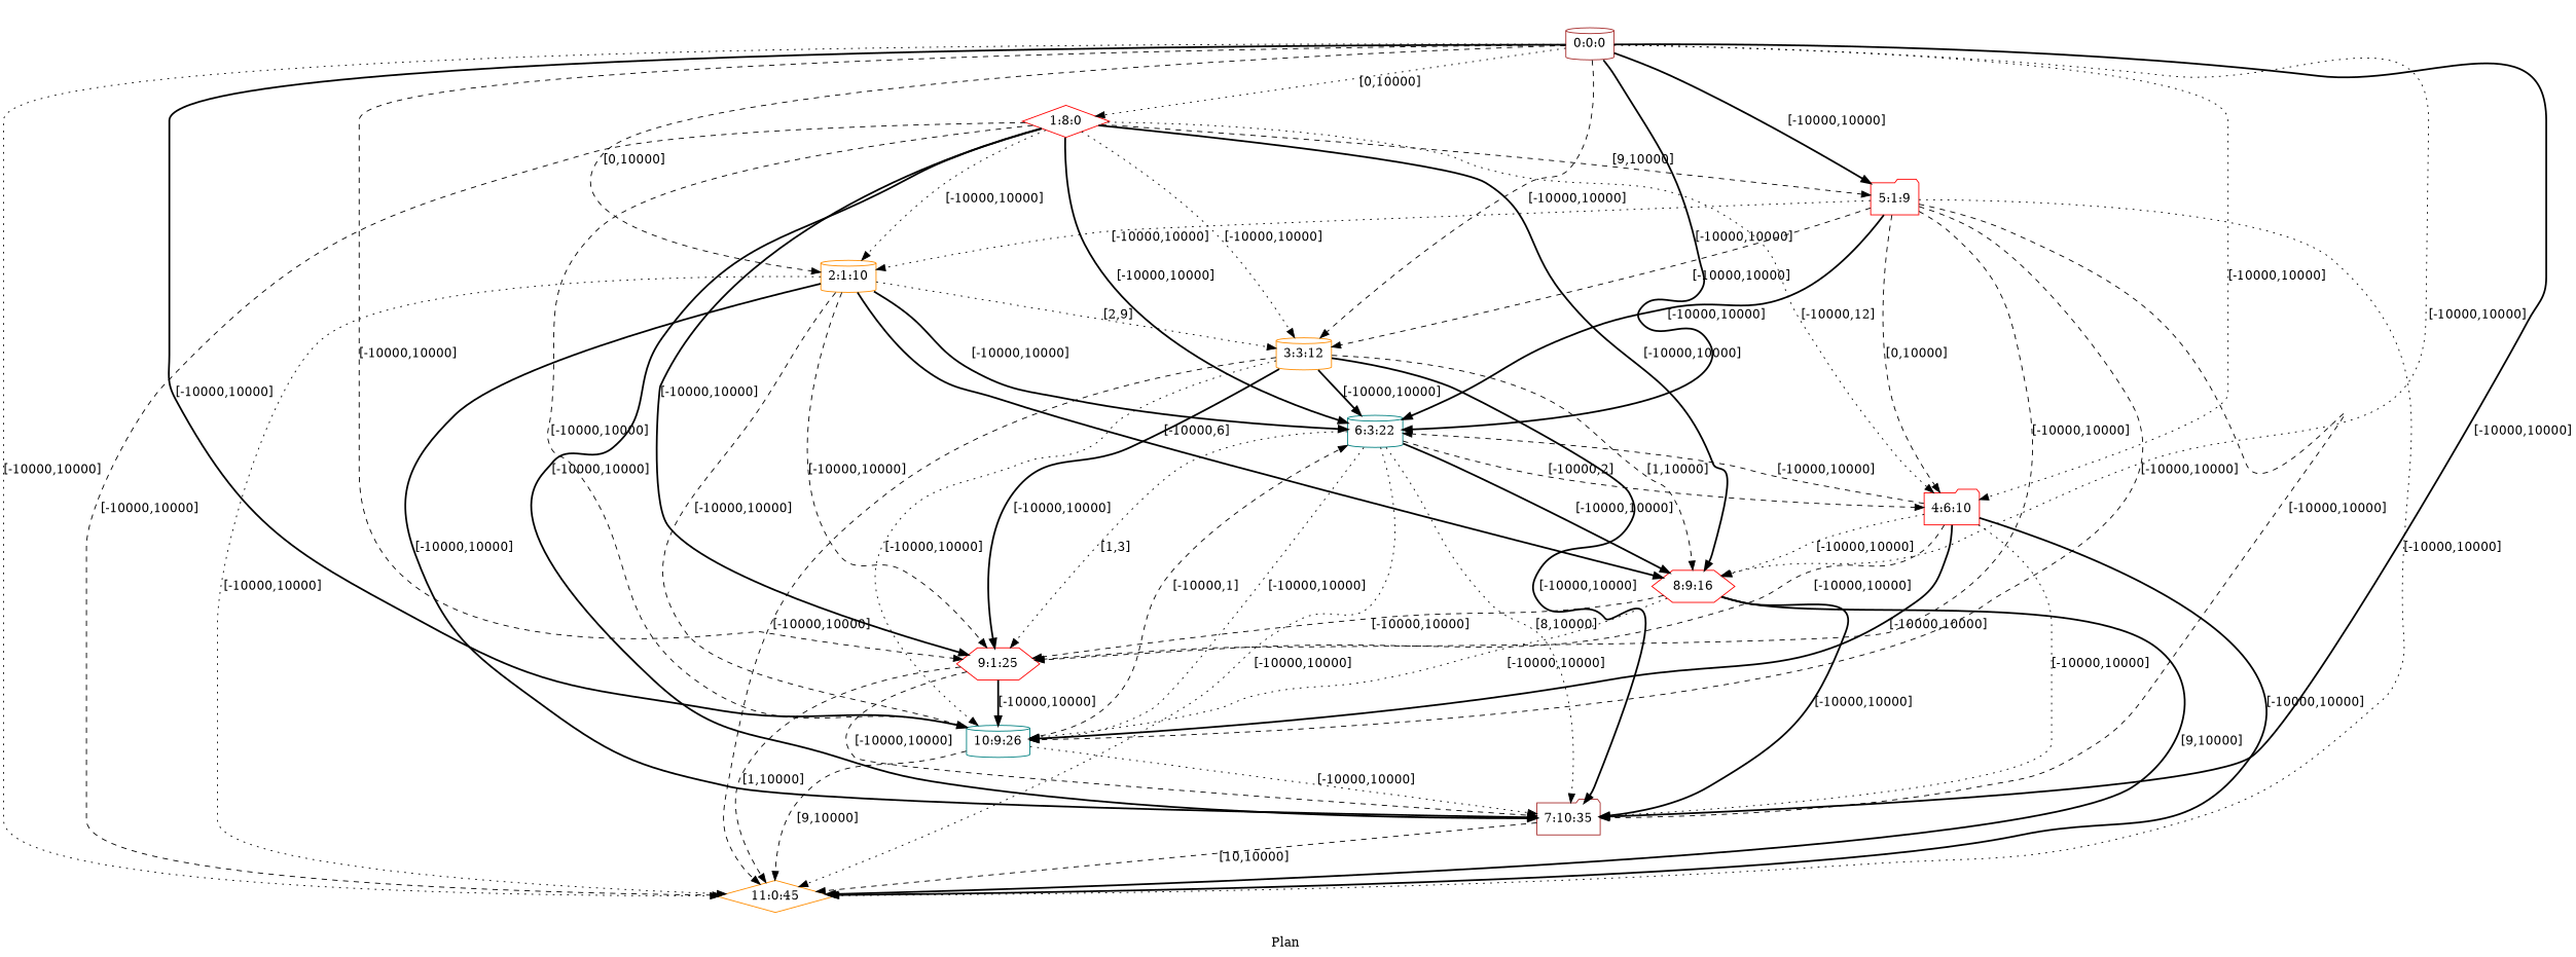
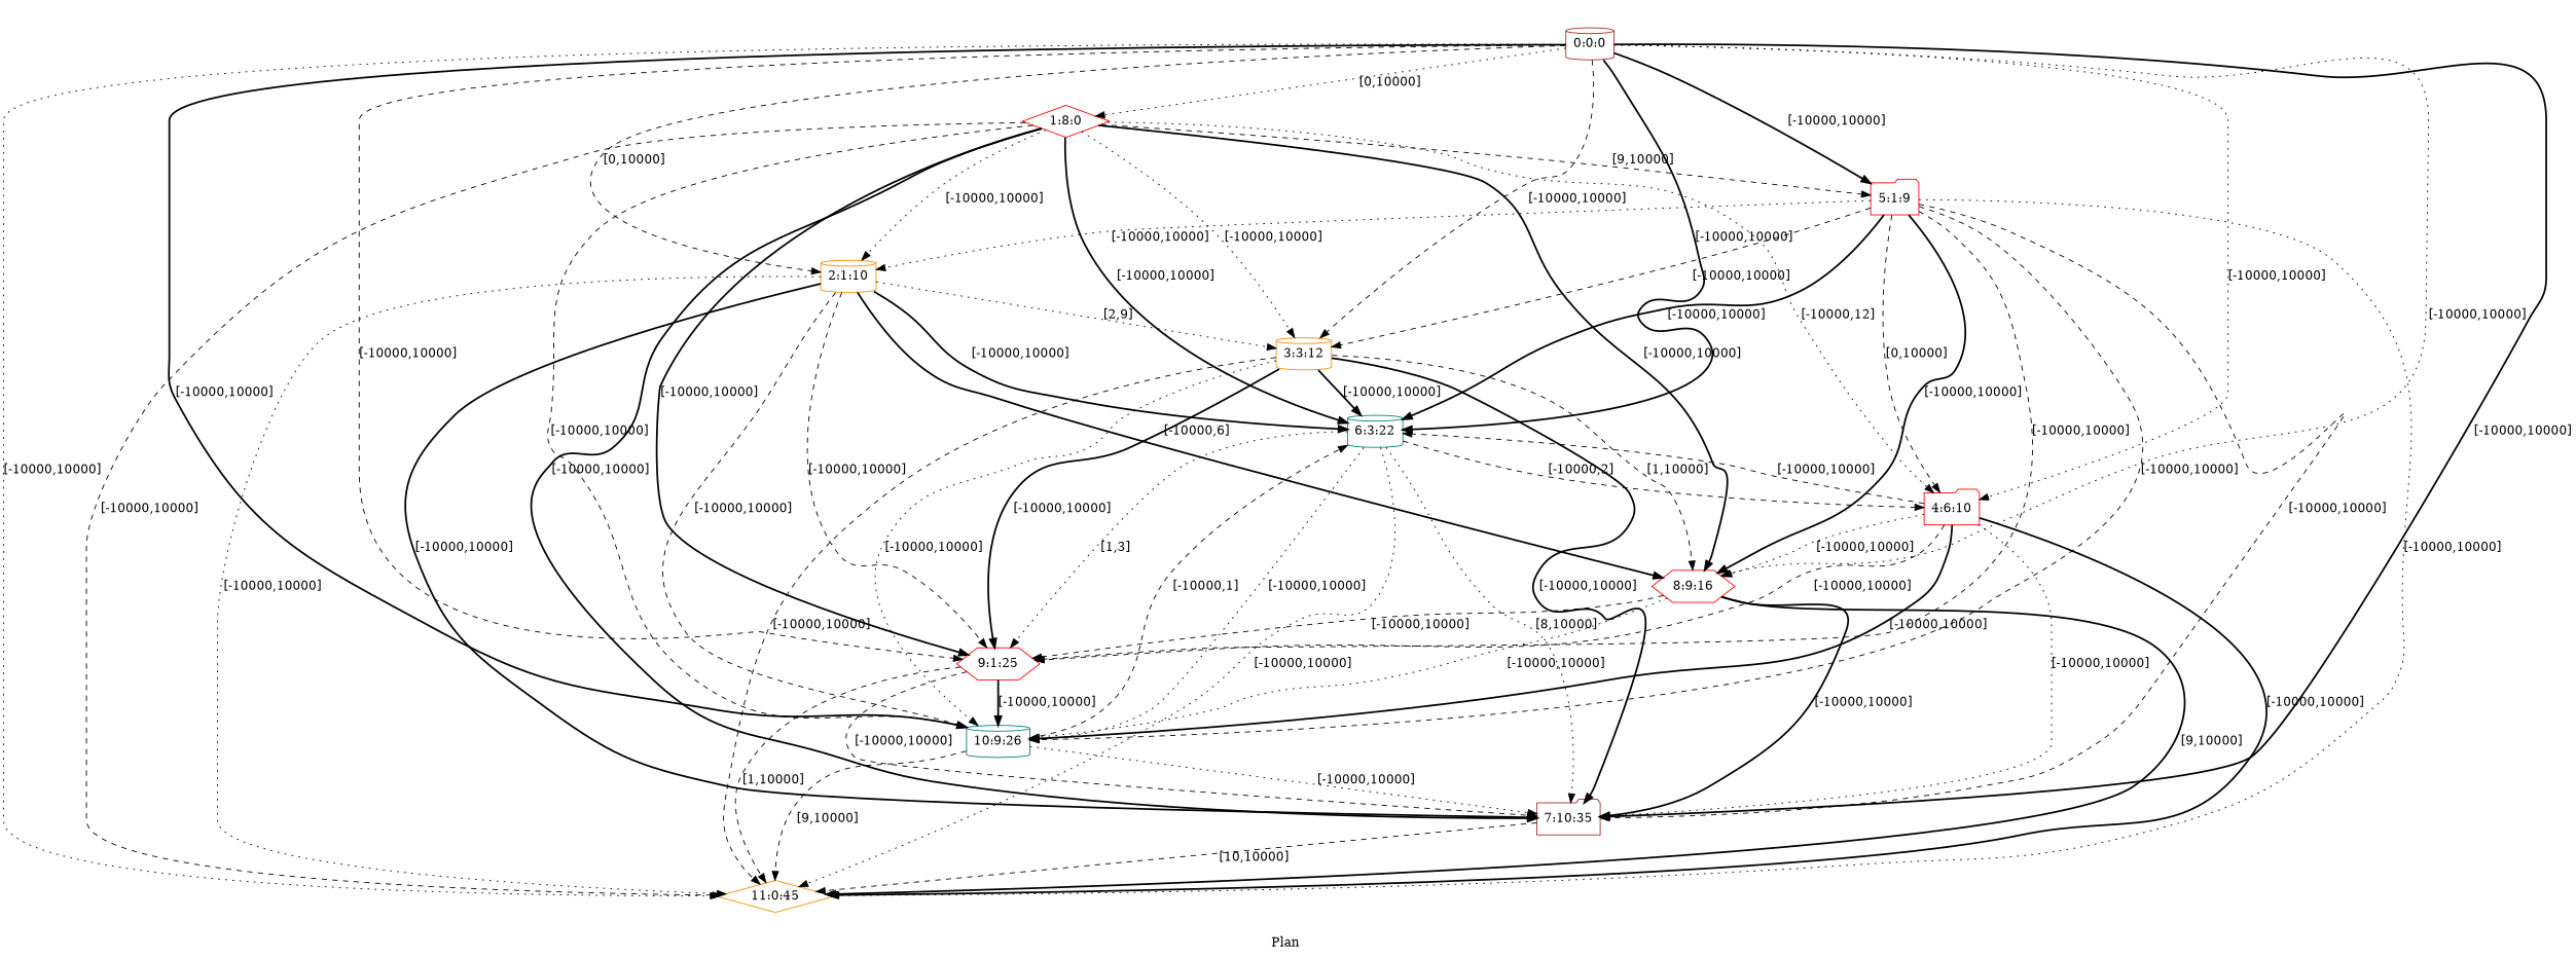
  digraph {
    fldt=0.5015
    label="Plan "
    nodesep=.45
    rankdir=TB
    node [color=red shape=cylinder]
    edge [style=dashed]
    "0:0:0" [color=brown]
    "1:8:0" [shape=diamond]
    "2:1:10" [color=darkorange]
    "3:3:12" [color=darkorange]
    "4:6:10" [shape=folder]
    "5:1:9" [shape=folder]
    "6:3:22" [color=teal]
    "7:10:35" [color=brown shape=folder]
    "8:9:16" [shape=hexagon]
    "9:1:25" [shape=hexagon]
    "10:9:26" [color=teal]
    "11:0:45" [color=darkorange shape=diamond]
    "0:0:0" -> "1:8:0" [label="[0,10000]" style=dotted]
    "0:0:0" -> "2:1:10" [label="[0,10000]"]
    "0:0:0" -> "3:3:12" [label="[-10000,10000]"]
    "0:0:0" -> "4:6:10" [label="[-10000,10000]" style=dotted]
    "0:0:0" -> "5:1:9" [label="[-10000,10000]" style=bold]
    "0:0:0" -> "6:3:22" [label="[-10000,10000]" style=bold]
    "0:0:0" -> "7:10:35" [label="[-10000,10000]" style=bold]
    "0:0:0" -> "8:9:16" [label="[-10000,10000]" style=dotted]
    "0:0:0" -> "9:1:25" [label="[-10000,10000]"]
    "0:0:0" -> "10:9:26" [label="[-10000,10000]" style=bold]
    "0:0:0" -> "11:0:45" [label="[-10000,10000]" style=dotted]
    "1:8:0" -> "2:1:10" [label="[-10000,10000]" style=dotted]
    "1:8:0" -> "3:3:12" [label="[-10000,10000]" style=dotted]
    "1:8:0" -> "4:6:10" [label="[-10000,12]" style=dotted]
    "1:8:0" -> "5:1:9" [label="[9,10000]"]
    "1:8:0" -> "6:3:22" [label="[-10000,10000]" style=bold]
    "1:8:0" -> "7:10:35" [label="[-10000,10000]" style=bold]
    "1:8:0" -> "8:9:16" [label="[-10000,10000]" style=bold]
    "1:8:0" -> "9:1:25" [label="[-10000,10000]" style=bold]
    "1:8:0" -> "10:9:26" [label="[-10000,10000]"]
    "1:8:0" -> "11:0:45" [label="[-10000,10000]"]
    "2:1:10" -> "3:3:12" [label="[2,9]" style=dotted]
    "2:1:10" -> "6:3:22" [label="[-10000,10000]" style=bold]
    "2:1:10" -> "7:10:35" [label="[-10000,10000]" style=bold]
    "2:1:10" -> "8:9:16" [label="[-10000,6]" style=bold]
    "2:1:10" -> "9:1:25" [label="[-10000,10000]"]
    "2:1:10" -> "10:9:26" [label="[-10000,10000]"]
    "2:1:10" -> "11:0:45" [label="[-10000,10000]" style=dotted]
    "3:3:12" -> "6:3:22" [label="[-10000,10000]" style=bold]
    "3:3:12" -> "7:10:35" [label="[-10000,10000]" style=bold]
    "3:3:12" -> "8:9:16" [label="[1,10000]"]
    "3:3:12" -> "9:1:25" [label="[-10000,10000]" style=bold]
    "3:3:12" -> "10:9:26" [label="[-10000,10000]" style=dotted]
    "3:3:12" -> "11:0:45" [label="[-10000,10000]"]
    "4:6:10" -> "6:3:22" [label="[-10000,10000]"]
    "4:6:10" -> "7:10:35" [label="[-10000,10000]" style=dotted]
    "4:6:10" -> "8:9:16" [label="[-10000,10000]" style=dotted]
    "4:6:10" -> "9:1:25" [label="[-10000,10000]"]
    "4:6:10" -> "10:9:26" [label="[-10000,10000]" style=bold]
    "4:6:10" -> "11:0:45" [label="[-10000,10000]" style=bold]
    "5:1:9" -> "2:1:10" [label="[-10000,10000]" style=dotted]
    "5:1:9" -> "3:3:12" [label="[-10000,10000]"]
    "5:1:9" -> "4:6:10" [label="[0,10000]"]
    "5:1:9" -> "6:3:22" [label="[-10000,10000]" style=bold]
    "5:1:9" -> "7:10:35" [label="[-10000,10000]"]
-   "6:3:22" -> "8:9:16" [label="[-10000,10000]" style=bold]
+   "5:1:9" -> "8:9:16" [label="[-10000,10000]" style=bold]
    "5:1:9" -> "9:1:25" [label="[-10000,10000]"]
    "5:1:9" -> "10:9:26" [label="[-10000,10000]"]
    "5:1:9" -> "11:0:45" [label="[-10000,10000]" style=dotted]
    "6:3:22" -> "4:6:10" [label="[-10000,2]"]
    "6:3:22" -> "7:10:35" [label="[8,10000]" style=dotted]
    "6:3:22" -> "9:1:25" [label="[1,3]" style=dotted]
    "6:3:22" -> "10:9:26" [label="[-10000,10000]" style=dotted]
    "6:3:22" -> "11:0:45" [label="[-10000,10000]" style=dotted]
    "7:10:35" -> "11:0:45" [label="[10,10000]"]
    "8:9:16" -> "7:10:35" [label="[-10000,10000]" style=bold]
    "8:9:16" -> "9:1:25" [label="[-10000,10000]"]
    "8:9:16" -> "10:9:26" [label="[-10000,10000]" style=dotted]
    "8:9:16" -> "11:0:45" [label="[9,10000]" style=bold]
    "9:1:25" -> "7:10:35" [label="[-10000,10000]"]
    "9:1:25" -> "10:9:26" [label="[-10000,10000]" style=bold]
    "9:1:25" -> "11:0:45" [label="[1,10000]"]
    "10:9:26" -> "6:3:22" [label="[-10000,1]"]
    "10:9:26" -> "7:10:35" [label="[-10000,10000]" style=dotted]
    "10:9:26" -> "11:0:45" [label="[9,10000]"]
  }
